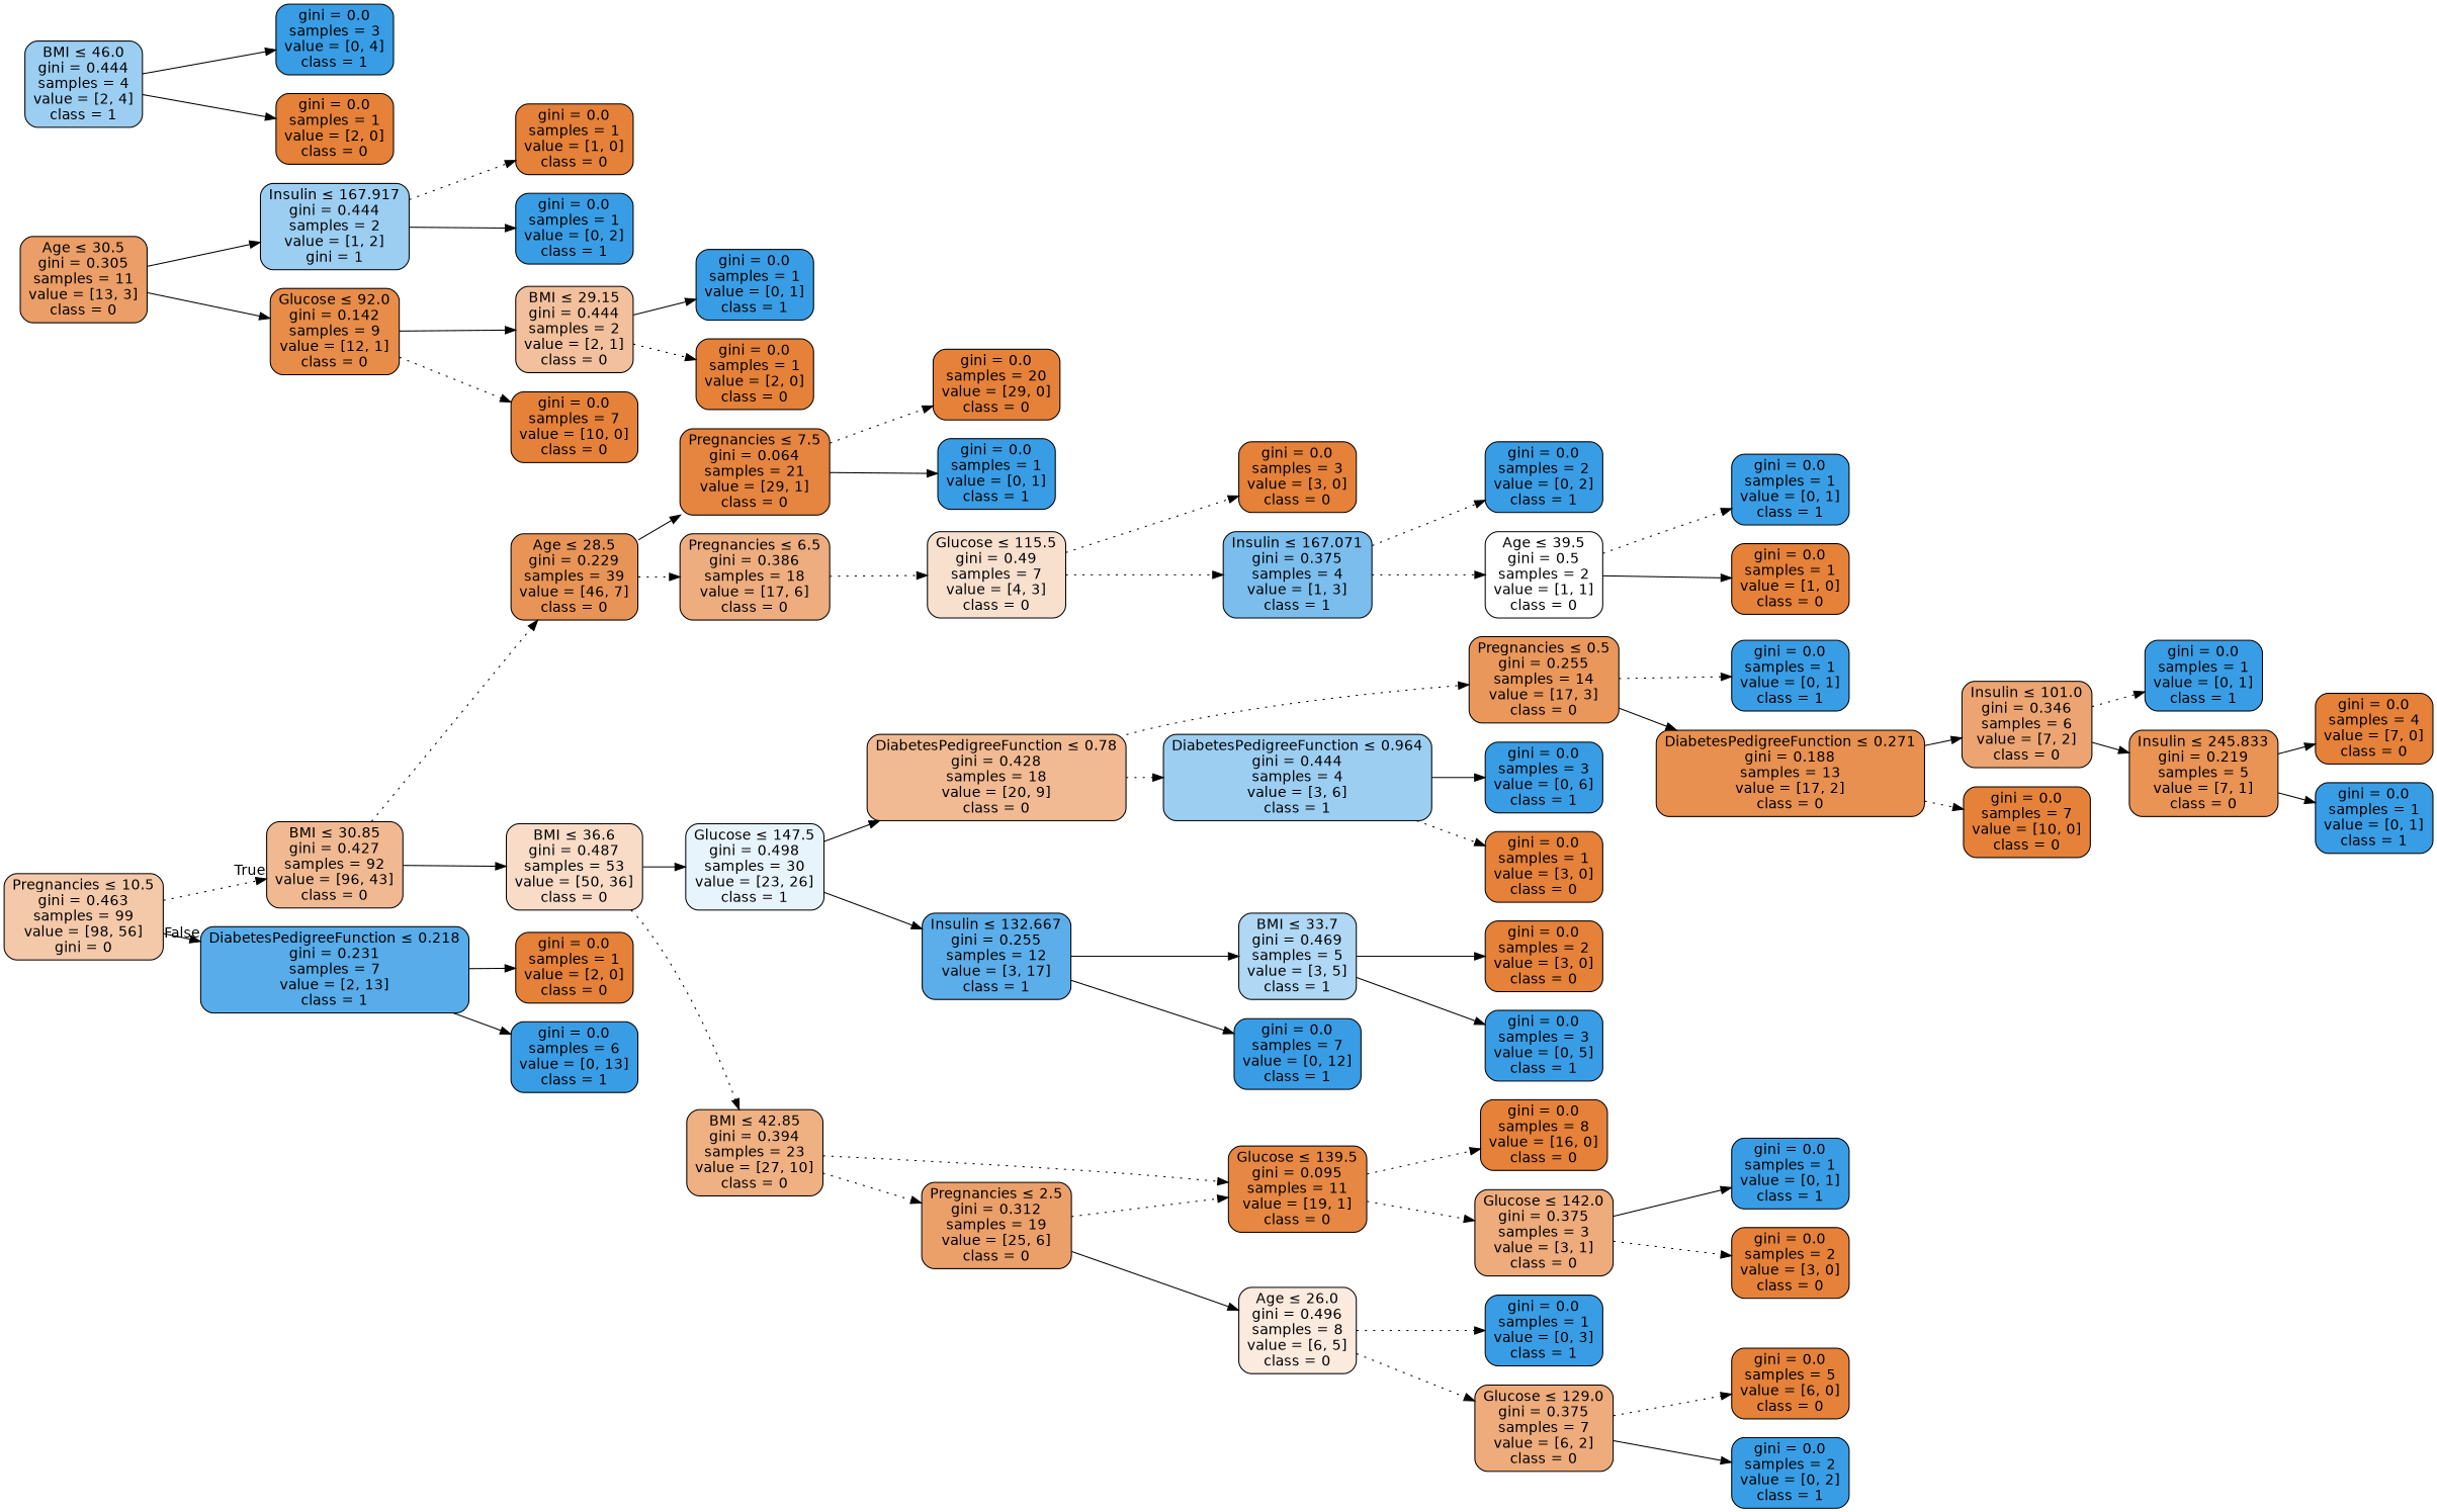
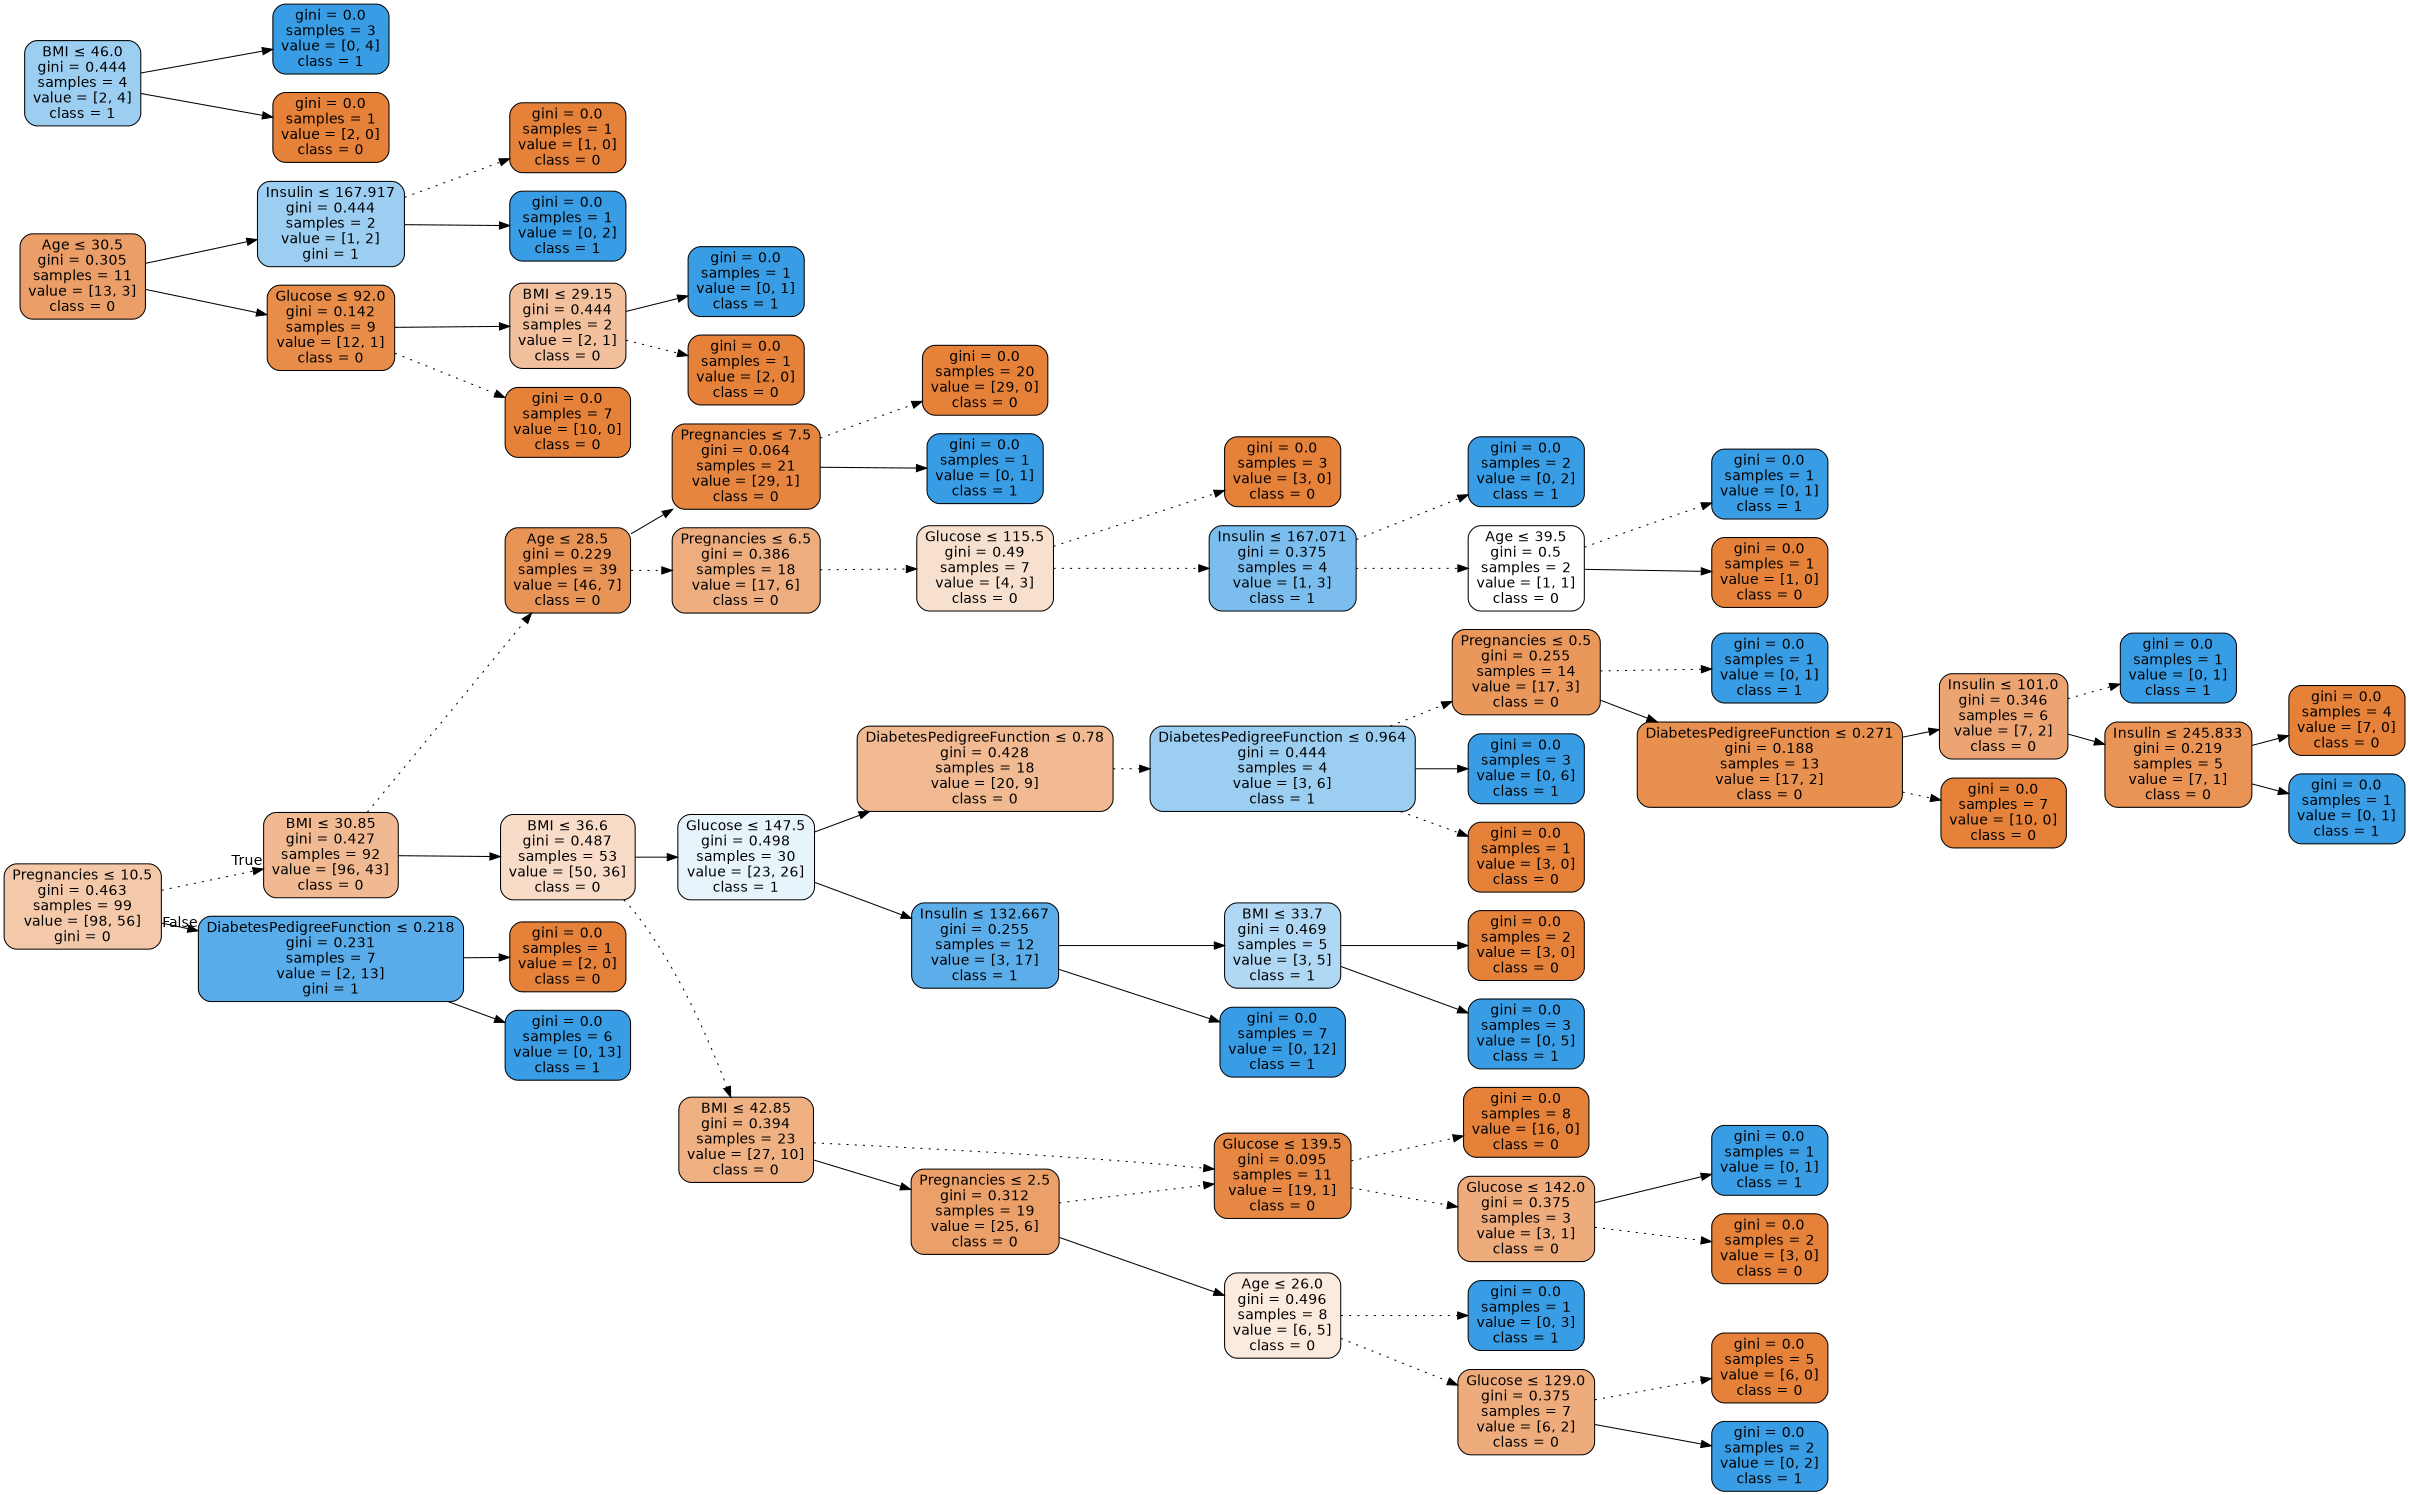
  digraph {
    fontname="DejaVu Sans"
    rankdir=LR
    node [color=black fillcolor="#399de5" fontname="DejaVu Sans" shape=box style="filled, rounded"]
    edge [fontname="DejaVu Sans" style=solid]
    n1 [fillcolor="#f4c9aa" label=<Pregnancies &le; 10.5<br/>gini = 0.463<br/>samples = 99<br/>value = [98, 56]<br/>gini = 0>]
    n2 [fillcolor="#f1b992" label=<BMI &le; 30.85<br/>gini = 0.427<br/>samples = 92<br/>value = [96, 43]<br/>class = 0>]
-   n3 [fillcolor="#57ace9" label=<DiabetesPedigreeFunction &le; 0.218<br/>gini = 0.231<br/>samples = 7<br/>value = [2, 13]<br/>class = 1>]
+   n3 [fillcolor="#57ace9" label=<DiabetesPedigreeFunction &le; 0.218<br/>gini = 0.231<br/>samples = 7<br/>value = [2, 13]<br/>gini = 1>]
    n4 [fillcolor="#e99457" label=<Age &le; 28.5<br/>gini = 0.229<br/>samples = 39<br/>value = [46, 7]<br/>class = 0>]
    n5 [fillcolor="#f8dcc8" label=<BMI &le; 36.6<br/>gini = 0.487<br/>samples = 53<br/>value = [50, 36]<br/>class = 0>]
    n6 [fillcolor="#e58139" label=<gini = 0.0<br/>samples = 1<br/>value = [2, 0]<br/>class = 0>]
    n7 [label=<gini = 0.0<br/>samples = 6<br/>value = [0, 13]<br/>class = 1>]
    n8 [fillcolor="#e68540" label=<Pregnancies &le; 7.5<br/>gini = 0.064<br/>samples = 21<br/>value = [29, 1]<br/>class = 0>]
    n9 [fillcolor="#eead7f" label=<Pregnancies &le; 6.5<br/>gini = 0.386<br/>samples = 18<br/>value = [17, 6]<br/>class = 0>]
    n10 [fillcolor="#e8f4fc" label=<Glucose &le; 147.5<br/>gini = 0.498<br/>samples = 30<br/>value = [23, 26]<br/>class = 1>]
    n11 [fillcolor="#efb082" label=<BMI &le; 42.85<br/>gini = 0.394<br/>samples = 23<br/>value = [27, 10]<br/>class = 0>]
    n12 [fillcolor="#e58139" label=<gini = 0.0<br/>samples = 20<br/>value = [29, 0]<br/>class = 0>]
    n13 [label=<gini = 0.0<br/>samples = 1<br/>value = [0, 1]<br/>class = 1>]
    n14 [fillcolor="#f8e0ce" label=<Glucose &le; 115.5<br/>gini = 0.49<br/>samples = 7<br/>value = [4, 3]<br/>class = 0>]
    n15 [fillcolor="#eb9e67" label=<Age &le; 30.5<br/>gini = 0.305<br/>samples = 11<br/>value = [13, 3]<br/>class = 0>]
    n16 [fillcolor="#9ccef2" label=<Insulin &le; 167.917<br/>gini = 0.444<br/>samples = 2<br/>value = [1, 2]<br/>gini = 1>]
    n17 [fillcolor="#e78c49" label=<Glucose &le; 92.0<br/>gini = 0.142<br/>samples = 9<br/>value = [12, 1]<br/>class = 0>]
    n18 [fillcolor="#e58139" label=<gini = 0.0<br/>samples = 3<br/>value = [3, 0]<br/>class = 0>]
    n19 [fillcolor="#7bbeee" label=<Insulin &le; 167.071<br/>gini = 0.375<br/>samples = 4<br/>value = [1, 3]<br/>class = 1>]
    n20 [fillcolor="#e58139" label=<gini = 0.0<br/>samples = 1<br/>value = [1, 0]<br/>class = 0>]
    n21 [label=<gini = 0.0<br/>samples = 1<br/>value = [0, 2]<br/>class = 1>]
    n22 [fillcolor="#f2c09c" label=<BMI &le; 29.15<br/>gini = 0.444<br/>samples = 2<br/>value = [2, 1]<br/>class = 0>]
    n23 [fillcolor="#e58139" label=<gini = 0.0<br/>samples = 7<br/>value = [10, 0]<br/>class = 0>]
    n24 [label=<gini = 0.0<br/>samples = 1<br/>value = [0, 1]<br/>class = 1>]
    n25 [fillcolor="#e58139" label=<gini = 0.0<br/>samples = 1<br/>value = [2, 0]<br/>class = 0>]
    n26 [label=<gini = 0.0<br/>samples = 2<br/>value = [0, 2]<br/>class = 1>]
    n27 [fillcolor="#ffffff" label=<Age &le; 39.5<br/>gini = 0.5<br/>samples = 2<br/>value = [1, 1]<br/>class = 0>]
    n28 [label=<gini = 0.0<br/>samples = 1<br/>value = [0, 1]<br/>class = 1>]
    n29 [fillcolor="#e58139" label=<gini = 0.0<br/>samples = 1<br/>value = [1, 0]<br/>class = 0>]
    n30 [fillcolor="#f1ba92" label=<DiabetesPedigreeFunction &le; 0.78<br/>gini = 0.428<br/>samples = 18<br/>value = [20, 9]<br/>class = 0>]
    n31 [fillcolor="#5caeea" label=<Insulin &le; 132.667<br/>gini = 0.255<br/>samples = 12<br/>value = [3, 17]<br/>class = 1>]
    n32 [fillcolor="#eb9f69" label=<Pregnancies &le; 2.5<br/>gini = 0.312<br/>samples = 19<br/>value = [25, 6]<br/>class = 0>]
    n33 [fillcolor="#e68843" label=<Glucose &le; 139.5<br/>gini = 0.095<br/>samples = 11<br/>value = [19, 1]<br/>class = 0>]
    n34 [fillcolor="#ea975c" label=<Pregnancies &le; 0.5<br/>gini = 0.255<br/>samples = 14<br/>value = [17, 3]<br/>class = 0>]
    n35 [fillcolor="#9ccef2" label=<DiabetesPedigreeFunction &le; 0.964<br/>gini = 0.444<br/>samples = 4<br/>value = [3, 6]<br/>class = 1>]
    n36 [fillcolor="#b0d8f5" label=<BMI &le; 33.7<br/>gini = 0.469<br/>samples = 5<br/>value = [3, 5]<br/>class = 1>]
    n37 [label=<gini = 0.0<br/>samples = 7<br/>value = [0, 12]<br/>class = 1>]
    n38 [label=<gini = 0.0<br/>samples = 1<br/>value = [0, 1]<br/>class = 1>]
    n39 [fillcolor="#e89050" label=<DiabetesPedigreeFunction &le; 0.271<br/>gini = 0.188<br/>samples = 13<br/>value = [17, 2]<br/>class = 0>]
    n40 [label=<gini = 0.0<br/>samples = 3<br/>value = [0, 6]<br/>class = 1>]
    n41 [fillcolor="#e58139" label=<gini = 0.0<br/>samples = 1<br/>value = [3, 0]<br/>class = 0>]
    n42 [fillcolor="#eca572" label=<Insulin &le; 101.0<br/>gini = 0.346<br/>samples = 6<br/>value = [7, 2]<br/>class = 0>]
    n43 [fillcolor="#e58139" label=<gini = 0.0<br/>samples = 7<br/>value = [10, 0]<br/>class = 0>]
    n44 [label=<gini = 0.0<br/>samples = 1<br/>value = [0, 1]<br/>class = 1>]
    n45 [fillcolor="#e99355" label=<Insulin &le; 245.833<br/>gini = 0.219<br/>samples = 5<br/>value = [7, 1]<br/>class = 0>]
    n46 [fillcolor="#e58139" label=<gini = 0.0<br/>samples = 4<br/>value = [7, 0]<br/>class = 0>]
    n47 [label=<gini = 0.0<br/>samples = 1<br/>value = [0, 1]<br/>class = 1>]
    n48 [fillcolor="#e58139" label=<gini = 0.0<br/>samples = 2<br/>value = [3, 0]<br/>class = 0>]
    n49 [label=<gini = 0.0<br/>samples = 3<br/>value = [0, 5]<br/>class = 1>]
    n50 [fillcolor="#fbeade" label=<Age &le; 26.0<br/>gini = 0.496<br/>samples = 8<br/>value = [6, 5]<br/>class = 0>]
    n51 [fillcolor="#9ccef2" label=<BMI &le; 46.0<br/>gini = 0.444<br/>samples = 4<br/>value = [2, 4]<br/>class = 1>]
    n52 [label=<gini = 0.0<br/>samples = 3<br/>value = [0, 4]<br/>class = 1>]
    n53 [fillcolor="#e58139" label=<gini = 0.0<br/>samples = 1<br/>value = [2, 0]<br/>class = 0>]
    n54 [fillcolor="#e58139" label=<gini = 0.0<br/>samples = 8<br/>value = [16, 0]<br/>class = 0>]
    n55 [fillcolor="#eeab7b" label=<Glucose &le; 142.0<br/>gini = 0.375<br/>samples = 3<br/>value = [3, 1]<br/>class = 0>]
    n56 [label=<gini = 0.0<br/>samples = 1<br/>value = [0, 3]<br/>class = 1>]
    n57 [fillcolor="#eeab7b" label=<Glucose &le; 129.0<br/>gini = 0.375<br/>samples = 7<br/>value = [6, 2]<br/>class = 0>]
    n58 [label=<gini = 0.0<br/>samples = 1<br/>value = [0, 1]<br/>class = 1>]
    n59 [fillcolor="#e58139" label=<gini = 0.0<br/>samples = 2<br/>value = [3, 0]<br/>class = 0>]
    n60 [fillcolor="#e58139" label=<gini = 0.0<br/>samples = 5<br/>value = [6, 0]<br/>class = 0>]
    n61 [label=<gini = 0.0<br/>samples = 2<br/>value = [0, 2]<br/>class = 1>]
    n1 -> n2 [headlabel=True labelangle=45 labeldistance=2.5 style=dotted]
    n1 -> n3 [headlabel=False labelangle=-45 labeldistance=2.5]
    n2 -> n4 [style=dotted]
    n2 -> n5
    n3 -> n6
    n3 -> n7
    n4 -> n8
    n4 -> n9 [style=dotted]
    n5 -> n10
    n5 -> n11 [style=dotted]
    n8 -> n12 [style=dotted]
    n8 -> n13
    n9 -> n14 [style=dotted]
    n10 -> n30
    n10 -> n31
-   n11 -> n32 [style=dotted]
+   n11 -> n32
    n11 -> n33 [style=dotted]
    n14 -> n18 [style=dotted]
    n14 -> n19 [style=dotted]
    n15 -> n16
    n15 -> n17
    n16 -> n20 [style=dotted]
    n16 -> n21
    n17 -> n22
    n17 -> n23 [style=dotted]
    n19 -> n26 [style=dotted]
    n19 -> n27 [style=dotted]
    n22 -> n24
    n22 -> n25 [style=dotted]
    n27 -> n28 [style=dotted]
    n27 -> n29
-   n30 -> n34 [style=dotted]
+   n35 -> n34 [style=dotted]
    n30 -> n35 [style=dotted]
    n31 -> n36
    n31 -> n37
    n32 -> n33 [style=dotted]
    n32 -> n50
    n33 -> n54 [style=dotted]
    n33 -> n55 [style=dotted]
    n34 -> n38 [style=dotted]
    n34 -> n39
    n35 -> n40
    n35 -> n41 [style=dotted]
    n36 -> n48
    n36 -> n49
    n39 -> n42
    n39 -> n43 [style=dotted]
    n42 -> n44 [style=dotted]
    n42 -> n45
    n45 -> n46
    n45 -> n47
    n50 -> n56 [style=dotted]
    n50 -> n57 [style=dotted]
    n51 -> n52
    n51 -> n53
    n55 -> n58
    n55 -> n59 [style=dotted]
    n57 -> n60 [style=dotted]
    n57 -> n61
  }
